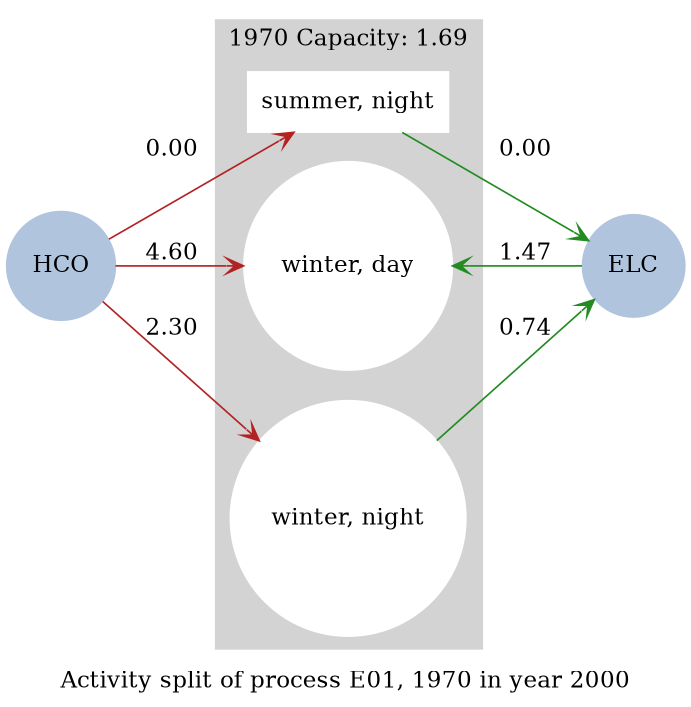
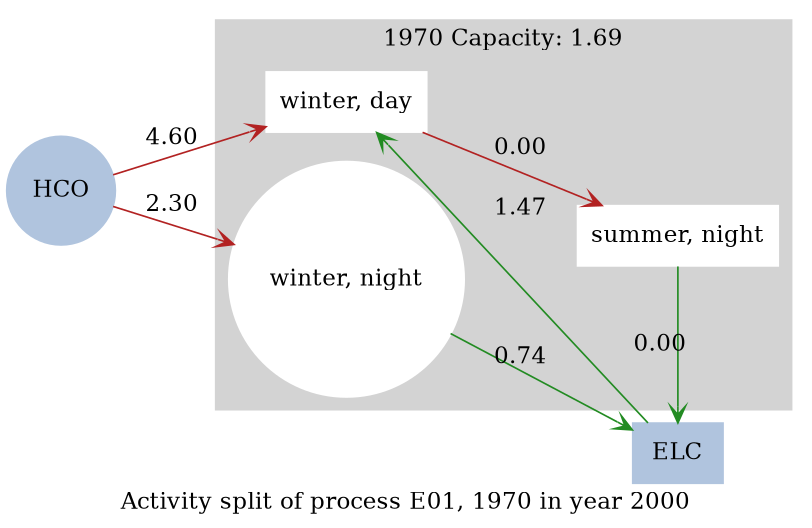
  strict digraph {
    compound=True
    concentrate=True
    label="Activity split of process E01, 1970 in year 2000"
    rankdir=LR
    splines=False
    node [color=white shape=circle style=filled]
    edge [arrowhead=vee color=forestgreen]
    "summer, night" [shape=box]
-   "winter, day"
+   "winter, day" [shape=box]
    "winter, night"
-   ELC [color=lightsteelblue fontcolor=black]
+   ELC [color=lightsteelblue fontcolor=black shape=box]
    HCO [color=lightsteelblue fontcolor=black]
    subgraph cluster_1 {
      color=lightgrey
      label="1970 Capacity: 1.69"
      rank=same
      style=filled
      "summer, night"
      "winter, day"
      "winter, night"
    }
    subgraph sub_2 {
      ELC
      HCO
    }
    subgraph sub_3 {
      "summer, night"
      "winter, day"
      "winter, night"
      HCO
    }
    subgraph sub_4 {
      "summer, night"
      "winter, day"
      "winter, night"
      ELC
    }
    "summer, night" -> ELC [label=0.00]
    "winter, night" -> ELC [label=0.74]
    ELC -> "winter, day" [label=1.47]
-   HCO -> "summer, night" [color=firebrick label=0.00]
+   "winter, day" -> "summer, night" [color=firebrick label=0.00]
    HCO -> "winter, day" [color=firebrick label=4.60]
    HCO -> "winter, night" [color=firebrick label=2.30]
  }
